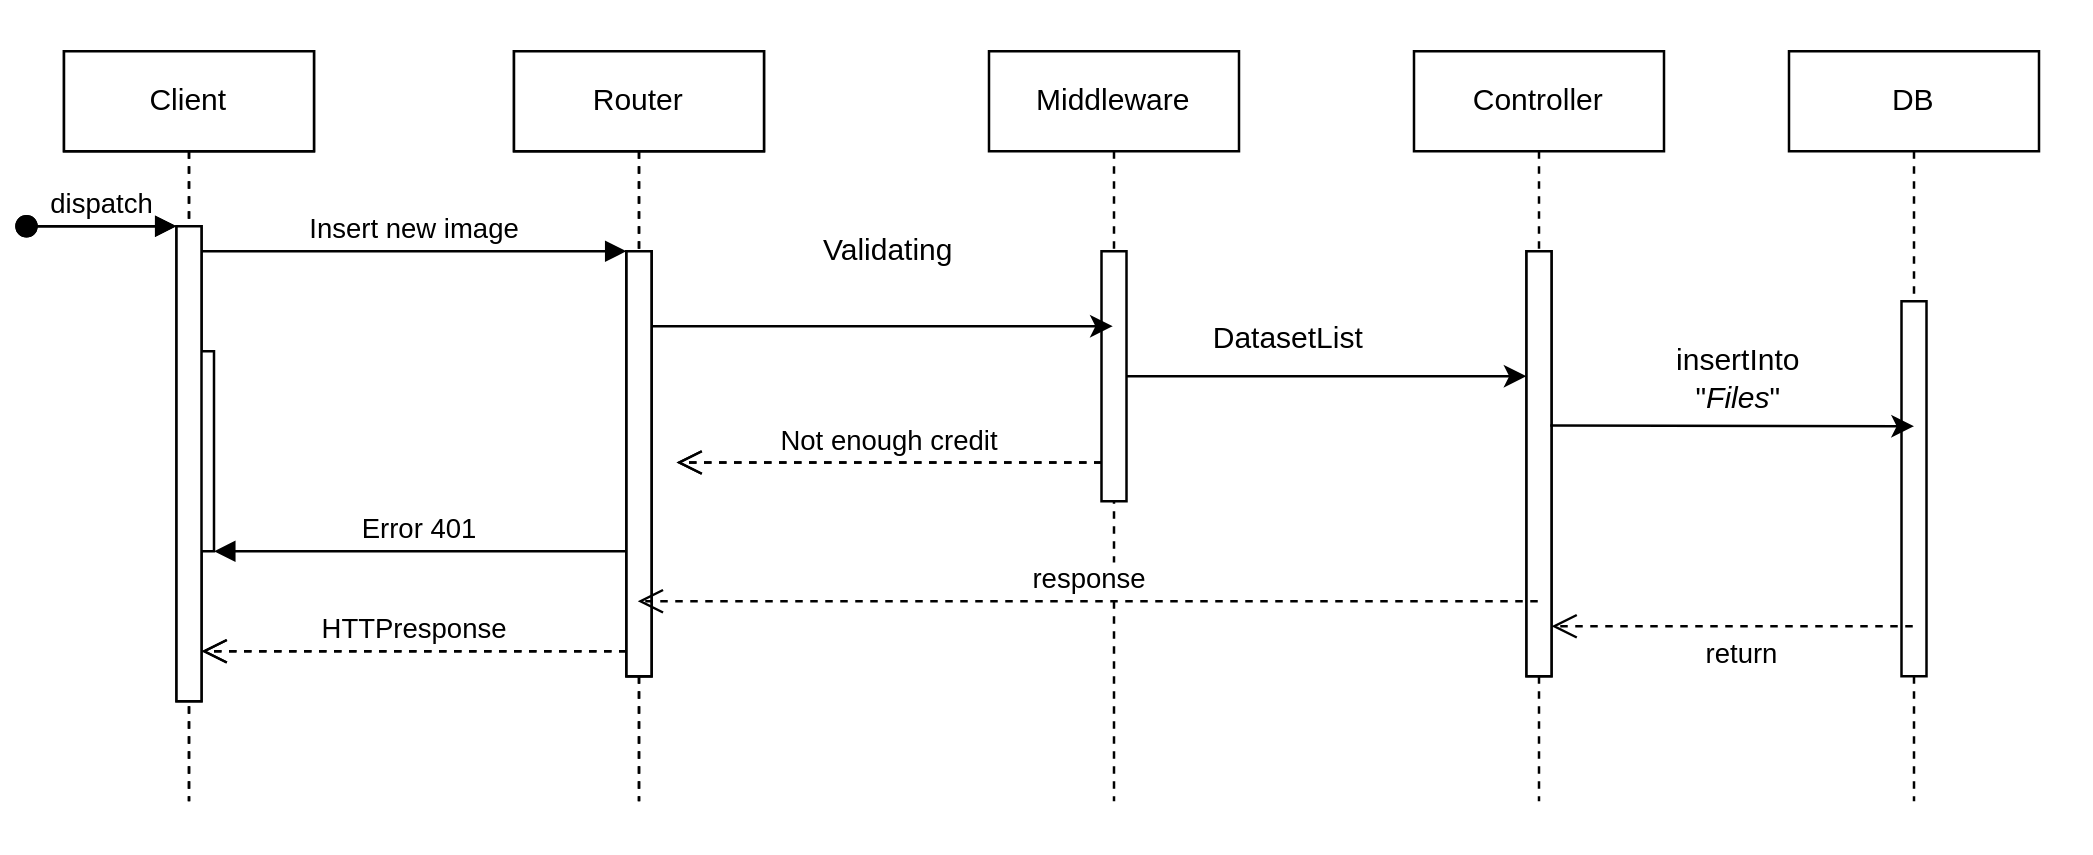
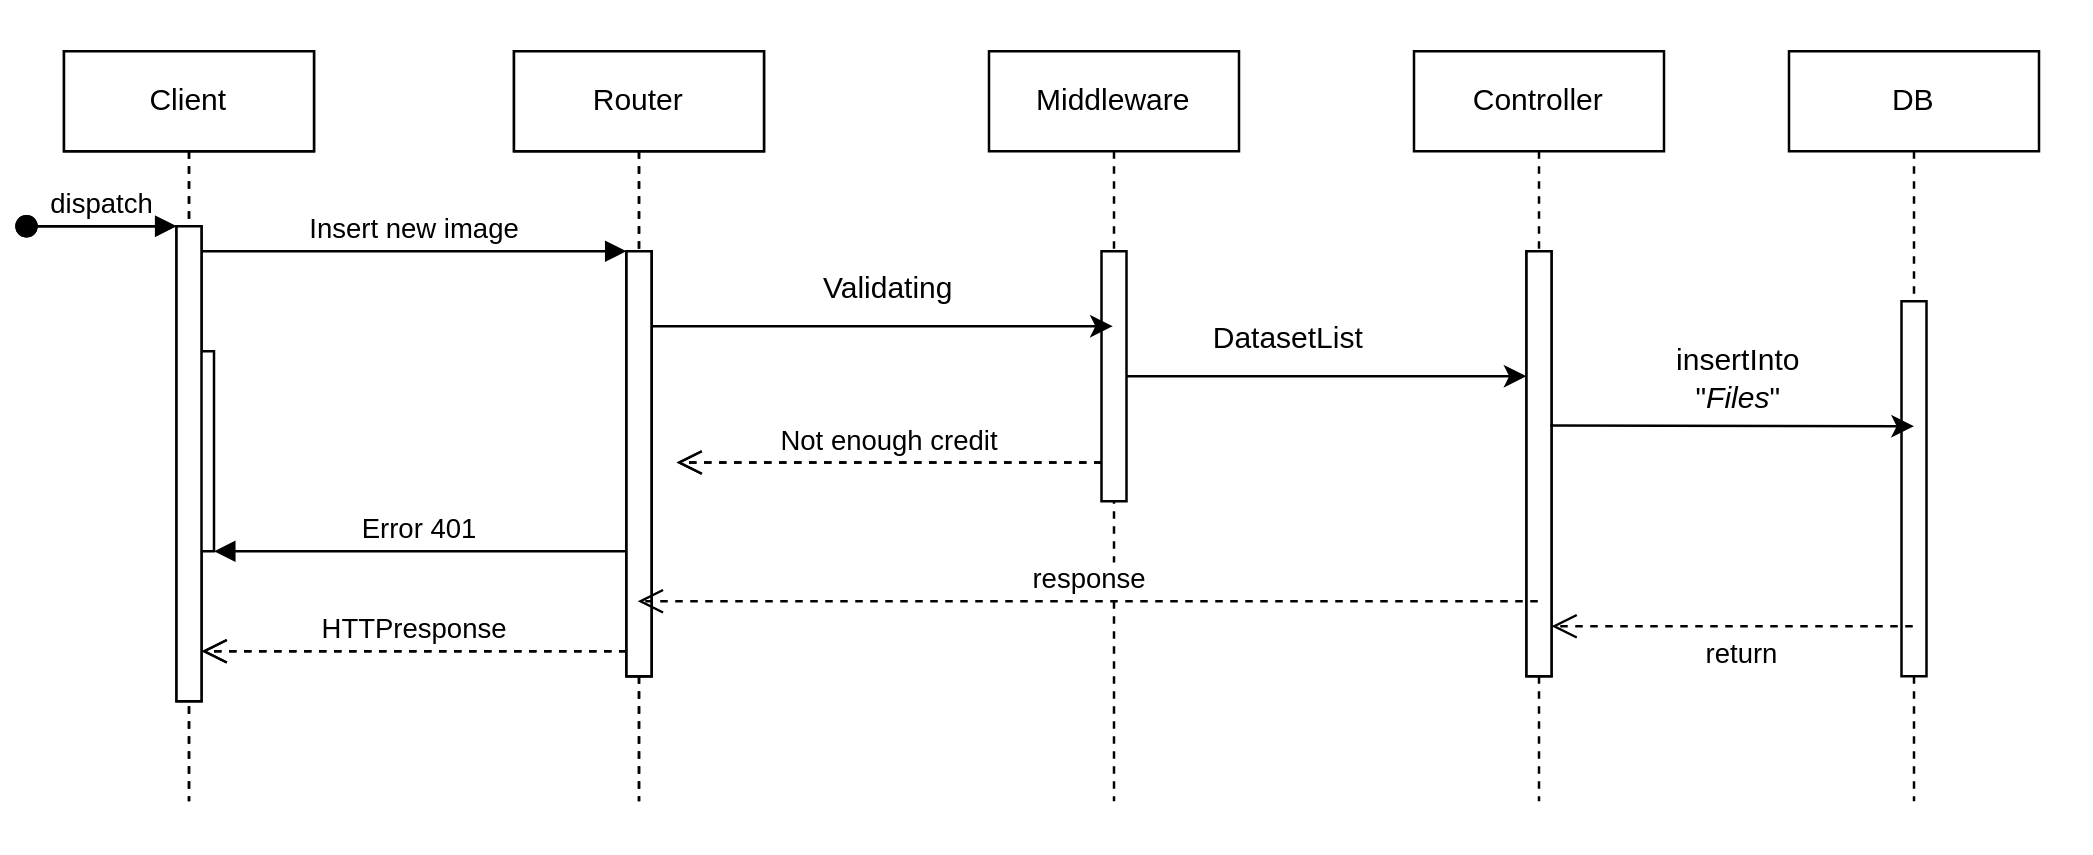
  <mxCell id="0" />
  <mxCell id="1" parent="0" />
  <mxCell id="2" value=":Object" style="shape=umlLifeline;perimeter=lifelinePerimeter;whiteSpace=wrap;html=1;container=0;dropTarget=0;collapsible=0;recursiveResize=0;outlineConnect=0;portConstraint=eastwest;newEdgeStyle={&quot;edgeStyle&quot;:&quot;elbowEdgeStyle&quot;,&quot;elbow&quot;:&quot;vertical&quot;,&quot;curved&quot;:0,&quot;rounded&quot;:0};" parent="1" vertex="1"><mxGeometry x="20" y="20" width="100" height="300" as="geometry" /></mxCell>
  <mxCell id="3" value="" style="html=1;points=[];perimeter=orthogonalPerimeter;outlineConnect=0;targetShapes=umlLifeline;portConstraint=eastwest;newEdgeStyle={&quot;edgeStyle&quot;:&quot;elbowEdgeStyle&quot;,&quot;elbow&quot;:&quot;vertical&quot;,&quot;curved&quot;:0,&quot;rounded&quot;:0};" parent="2" vertex="1"><mxGeometry x="45" y="70" width="10" height="190" as="geometry" /></mxCell>
  <mxCell id="4" value="dispatch" style="html=1;verticalAlign=bottom;startArrow=oval;endArrow=block;startSize=8;edgeStyle=elbowEdgeStyle;elbow=vertical;curved=0;rounded=0;" parent="2" target="3" edge="1"><mxGeometry relative="1" as="geometry"><mxPoint x="-15" y="70" as="sourcePoint" /></mxGeometry></mxCell>
  <mxCell id="5" value="" style="html=1;points=[];perimeter=orthogonalPerimeter;outlineConnect=0;targetShapes=umlLifeline;portConstraint=eastwest;newEdgeStyle={&quot;edgeStyle&quot;:&quot;elbowEdgeStyle&quot;,&quot;elbow&quot;:&quot;vertical&quot;,&quot;curved&quot;:0,&quot;rounded&quot;:0};" parent="2" vertex="1"><mxGeometry x="50" y="120" width="10" height="80" as="geometry" /></mxCell>
  <mxCell id="6" value=":Object" style="shape=umlLifeline;perimeter=lifelinePerimeter;whiteSpace=wrap;html=1;container=0;dropTarget=0;collapsible=0;recursiveResize=0;outlineConnect=0;portConstraint=eastwest;newEdgeStyle={&quot;edgeStyle&quot;:&quot;elbowEdgeStyle&quot;,&quot;elbow&quot;:&quot;vertical&quot;,&quot;curved&quot;:0,&quot;rounded&quot;:0};" parent="1" vertex="1"><mxGeometry x="200" y="20" width="100" height="300" as="geometry" /></mxCell>
  <mxCell id="7" value="" style="html=1;points=[];perimeter=orthogonalPerimeter;outlineConnect=0;targetShapes=umlLifeline;portConstraint=eastwest;newEdgeStyle={&quot;edgeStyle&quot;:&quot;elbowEdgeStyle&quot;,&quot;elbow&quot;:&quot;vertical&quot;,&quot;curved&quot;:0,&quot;rounded&quot;:0};" parent="6" vertex="1"><mxGeometry x="45" y="80" width="10" height="170" as="geometry" /></mxCell>
  <mxCell id="8" value="return" style="html=1;verticalAlign=bottom;endArrow=open;dashed=1;endSize=8;edgeStyle=elbowEdgeStyle;elbow=vertical;curved=0;rounded=0;" parent="1" source="7" target="3" edge="1"><mxGeometry relative="1" as="geometry"><mxPoint x="175" y="185" as="targetPoint" /><Array as="points"><mxPoint x="170" y="260" /></Array></mxGeometry></mxCell>
  <mxCell id="9" value="Error 401" style="html=1;verticalAlign=bottom;endArrow=block;edgeStyle=elbowEdgeStyle;elbow=vertical;curved=0;rounded=0;" parent="1" edge="1"><mxGeometry relative="1" as="geometry"><mxPoint x="245" y="220" as="sourcePoint" /><Array as="points"><mxPoint x="170" y="220" /></Array><mxPoint x="80" y="220" as="targetPoint" /></mxGeometry></mxCell>
  <mxCell id="10" value="Client" style="shape=umlLifeline;perimeter=lifelinePerimeter;whiteSpace=wrap;html=1;container=0;dropTarget=0;collapsible=0;recursiveResize=0;outlineConnect=0;portConstraint=eastwest;newEdgeStyle={&quot;edgeStyle&quot;:&quot;elbowEdgeStyle&quot;,&quot;elbow&quot;:&quot;vertical&quot;,&quot;curved&quot;:0,&quot;rounded&quot;:0};" parent="1" vertex="1"><mxGeometry x="20" y="20" width="100" height="300" as="geometry" /></mxCell>
  <mxCell id="11" value="" style="html=1;points=[];perimeter=orthogonalPerimeter;outlineConnect=0;targetShapes=umlLifeline;portConstraint=eastwest;newEdgeStyle={&quot;edgeStyle&quot;:&quot;elbowEdgeStyle&quot;,&quot;elbow&quot;:&quot;vertical&quot;,&quot;curved&quot;:0,&quot;rounded&quot;:0};" parent="10" vertex="1"><mxGeometry x="45" y="70" width="10" height="190" as="geometry" /></mxCell>
  <mxCell id="12" value="" style="html=1;verticalAlign=bottom;startArrow=oval;endArrow=block;startSize=8;edgeStyle=elbowEdgeStyle;elbow=vertical;curved=0;rounded=0;" parent="10" target="11" edge="1"><mxGeometry relative="1" as="geometry"><mxPoint x="-15" y="70" as="sourcePoint" /></mxGeometry></mxCell>
  <mxCell id="13" value="Router" style="shape=umlLifeline;perimeter=lifelinePerimeter;whiteSpace=wrap;html=1;container=0;dropTarget=0;collapsible=0;recursiveResize=0;outlineConnect=0;portConstraint=eastwest;newEdgeStyle={&quot;edgeStyle&quot;:&quot;elbowEdgeStyle&quot;,&quot;elbow&quot;:&quot;vertical&quot;,&quot;curved&quot;:0,&quot;rounded&quot;:0};" parent="1" vertex="1"><mxGeometry x="200" y="20" width="100" height="300" as="geometry" /></mxCell>
  <mxCell id="14" value="" style="html=1;points=[];perimeter=orthogonalPerimeter;outlineConnect=0;targetShapes=umlLifeline;portConstraint=eastwest;newEdgeStyle={&quot;edgeStyle&quot;:&quot;elbowEdgeStyle&quot;,&quot;elbow&quot;:&quot;vertical&quot;,&quot;curved&quot;:0,&quot;rounded&quot;:0};" parent="13" vertex="1"><mxGeometry x="45" y="80" width="10" height="170" as="geometry" /></mxCell>
  <mxCell id="15" value="Insert new image" style="html=1;verticalAlign=bottom;endArrow=block;edgeStyle=elbowEdgeStyle;elbow=horizontal;curved=0;rounded=0;" parent="1" source="11" target="14" edge="1"><mxGeometry relative="1" as="geometry"><mxPoint x="175" y="110" as="sourcePoint" /><Array as="points"><mxPoint x="160" y="100" /></Array></mxGeometry></mxCell>
  <mxCell id="16" value="HTTPresponse" style="html=1;verticalAlign=bottom;endArrow=open;dashed=1;endSize=8;edgeStyle=elbowEdgeStyle;elbow=vertical;curved=0;rounded=0;" parent="1" source="14" target="11" edge="1"><mxGeometry relative="1" as="geometry"><mxPoint x="175" y="185" as="targetPoint" /><Array as="points"><mxPoint x="170" y="260" /></Array></mxGeometry></mxCell>
  <mxCell id="17" value="" style="html=1;points=[];perimeter=orthogonalPerimeter;outlineConnect=0;targetShapes=umlLifeline;portConstraint=eastwest;newEdgeStyle={&quot;edgeStyle&quot;:&quot;elbowEdgeStyle&quot;,&quot;elbow&quot;:&quot;vertical&quot;,&quot;curved&quot;:0,&quot;rounded&quot;:0};" parent="1" vertex="1"><mxGeometry x="245" y="100" width="10" height="170" as="geometry" /></mxCell>
  <mxCell id="18" value="Middleware" style="shape=umlLifeline;perimeter=lifelinePerimeter;whiteSpace=wrap;html=1;container=0;dropTarget=0;collapsible=0;recursiveResize=0;outlineConnect=0;portConstraint=eastwest;newEdgeStyle={&quot;edgeStyle&quot;:&quot;elbowEdgeStyle&quot;,&quot;elbow&quot;:&quot;vertical&quot;,&quot;curved&quot;:0,&quot;rounded&quot;:0};" parent="1" vertex="1"><mxGeometry x="390" y="20" width="100" height="300" as="geometry" /></mxCell>
  <mxCell id="19" value="" style="html=1;points=[];perimeter=orthogonalPerimeter;outlineConnect=0;targetShapes=umlLifeline;portConstraint=eastwest;newEdgeStyle={&quot;edgeStyle&quot;:&quot;elbowEdgeStyle&quot;,&quot;elbow&quot;:&quot;vertical&quot;,&quot;curved&quot;:0,&quot;rounded&quot;:0};" parent="18" vertex="1"><mxGeometry x="45" y="80" width="10" height="100" as="geometry" /></mxCell>
  <mxCell id="20" value="Controller" style="shape=umlLifeline;perimeter=lifelinePerimeter;whiteSpace=wrap;html=1;container=0;dropTarget=0;collapsible=0;recursiveResize=0;outlineConnect=0;portConstraint=eastwest;newEdgeStyle={&quot;edgeStyle&quot;:&quot;elbowEdgeStyle&quot;,&quot;elbow&quot;:&quot;vertical&quot;,&quot;curved&quot;:0,&quot;rounded&quot;:0};" parent="1" vertex="1"><mxGeometry x="560" y="20" width="100" height="300" as="geometry" /></mxCell>
  <mxCell id="21" value="" style="html=1;points=[];perimeter=orthogonalPerimeter;outlineConnect=0;targetShapes=umlLifeline;portConstraint=eastwest;newEdgeStyle={&quot;edgeStyle&quot;:&quot;elbowEdgeStyle&quot;,&quot;elbow&quot;:&quot;vertical&quot;,&quot;curved&quot;:0,&quot;rounded&quot;:0};" parent="20" vertex="1"><mxGeometry x="45" y="80" width="10" height="170" as="geometry" /></mxCell>
  <mxCell id="22" value="" style="html=1;points=[];perimeter=orthogonalPerimeter;outlineConnect=0;targetShapes=umlLifeline;portConstraint=eastwest;newEdgeStyle={&quot;edgeStyle&quot;:&quot;elbowEdgeStyle&quot;,&quot;elbow&quot;:&quot;vertical&quot;,&quot;curved&quot;:0,&quot;rounded&quot;:0};" parent="1" vertex="1"><mxGeometry x="605" y="100" width="10" height="170" as="geometry" /></mxCell>
  <mxCell id="23" value="DB" style="shape=umlLifeline;perimeter=lifelinePerimeter;whiteSpace=wrap;html=1;container=0;dropTarget=0;collapsible=0;recursiveResize=0;outlineConnect=0;portConstraint=eastwest;newEdgeStyle={&quot;edgeStyle&quot;:&quot;elbowEdgeStyle&quot;,&quot;elbow&quot;:&quot;vertical&quot;,&quot;curved&quot;:0,&quot;rounded&quot;:0};" parent="1" vertex="1"><mxGeometry x="710" y="20" width="100" height="300" as="geometry" /></mxCell>
  <mxCell id="24" value="" style="html=1;points=[];perimeter=orthogonalPerimeter;outlineConnect=0;targetShapes=umlLifeline;portConstraint=eastwest;newEdgeStyle={&quot;edgeStyle&quot;:&quot;elbowEdgeStyle&quot;,&quot;elbow&quot;:&quot;vertical&quot;,&quot;curved&quot;:0,&quot;rounded&quot;:0};" parent="23" vertex="1"><mxGeometry x="45" y="100" width="10" height="150" as="geometry" /></mxCell>
  <mxCell id="25" value="" style="endArrow=classic;html=1;rounded=0;" parent="1" target="18" edge="1"><mxGeometry width="50" height="50" relative="1" as="geometry"><mxPoint x="255" y="130" as="sourcePoint" /><mxPoint x="430" y="130" as="targetPoint" /></mxGeometry></mxCell>
- <mxCell id="26" value="Validating" style="text;html=1;strokeColor=none;fillColor=none;align=center;verticalAlign=middle;whiteSpace=wrap;rounded=0;" parent="1" vertex="1"><mxGeometry x="320" y="85" width="60" height="30" as="geometry" /></mxCell>
+ <mxCell id="26" value="Validating" style="text;html=1;strokeColor=none;fillColor=none;align=center;verticalAlign=middle;whiteSpace=wrap;rounded=0;" parent="1" vertex="1"><mxGeometry x="320" y="100" width="60" height="30" as="geometry" /></mxCell>
  <mxCell id="27" value="DatasetList" style="text;html=1;strokeColor=none;fillColor=none;align=center;verticalAlign=middle;whiteSpace=wrap;rounded=0;" parent="1" vertex="1"><mxGeometry x="450" y="120" width="120" height="30" as="geometry" /></mxCell>
  <mxCell id="28" value="" style="endArrow=classic;html=1;rounded=0;" parent="1" edge="1"><mxGeometry width="50" height="50" relative="1" as="geometry"><mxPoint x="445" y="150" as="sourcePoint" /><mxPoint x="605" y="150" as="targetPoint" /></mxGeometry></mxCell>
  <mxCell id="29" value="insertInto &quot;&lt;i&gt;Files&lt;/i&gt;&quot;" style="text;html=1;strokeColor=none;fillColor=none;align=center;verticalAlign=middle;whiteSpace=wrap;rounded=0;" parent="1" vertex="1"><mxGeometry x="660" y="136" width="60" height="30" as="geometry" /></mxCell>
  <mxCell id="30" value="response" style="html=1;verticalAlign=bottom;endArrow=open;dashed=1;endSize=8;edgeStyle=elbowEdgeStyle;elbow=vertical;curved=0;rounded=0;" parent="1" source="20" target="13" edge="1"><mxGeometry relative="1" as="geometry"><mxPoint x="248" y="230" as="targetPoint" /><Array as="points"><mxPoint x="490" y="240" /><mxPoint x="343" y="230" /></Array><mxPoint x="418" y="230" as="sourcePoint" /></mxGeometry></mxCell>
  <mxCell id="31" value="return" style="html=1;verticalAlign=bottom;endArrow=open;dashed=1;endSize=8;edgeStyle=elbowEdgeStyle;elbow=vertical;curved=0;rounded=0;" parent="1" source="23" target="22" edge="1"><mxGeometry x="-0.049" y="20" relative="1" as="geometry"><mxPoint x="595" y="240" as="targetPoint" /><Array as="points"><mxPoint x="700" y="250" /><mxPoint x="680" y="240" /><mxPoint x="709" y="201" /><mxPoint x="690" y="240" /></Array><mxPoint x="754" y="244" as="sourcePoint" /><mxPoint as="offset" /></mxGeometry></mxCell>
  <mxCell id="32" value="" style="endArrow=classic;html=1;rounded=0;" parent="1" edge="1"><mxGeometry width="50" height="50" relative="1" as="geometry"><mxPoint x="614.5" y="169.69" as="sourcePoint" /><mxPoint x="760" y="170" as="targetPoint" /></mxGeometry></mxCell>
  <mxCell id="33" value="Not enough credit" style="html=1;verticalAlign=bottom;endArrow=open;dashed=1;endSize=8;edgeStyle=elbowEdgeStyle;elbow=vertical;curved=0;rounded=0;" edge="1" parent="1"><mxGeometry relative="1" as="geometry"><mxPoint x="265" y="184.5" as="targetPoint" /><Array as="points"><mxPoint x="360" y="184.5" /></Array><mxPoint x="435" y="184.5" as="sourcePoint" /></mxGeometry></mxCell>
  <mxCell id="34" value="" style="html=1;verticalAlign=bottom;endArrow=open;dashed=1;endSize=8;edgeStyle=elbowEdgeStyle;elbow=vertical;curved=0;rounded=0;" edge="1" parent="1"><mxGeometry relative="1" as="geometry"><mxPoint x="265" y="184.5" as="targetPoint" /><Array as="points"><mxPoint x="360" y="184.5" /></Array><mxPoint x="435" y="184.5" as="sourcePoint" /></mxGeometry></mxCell>
